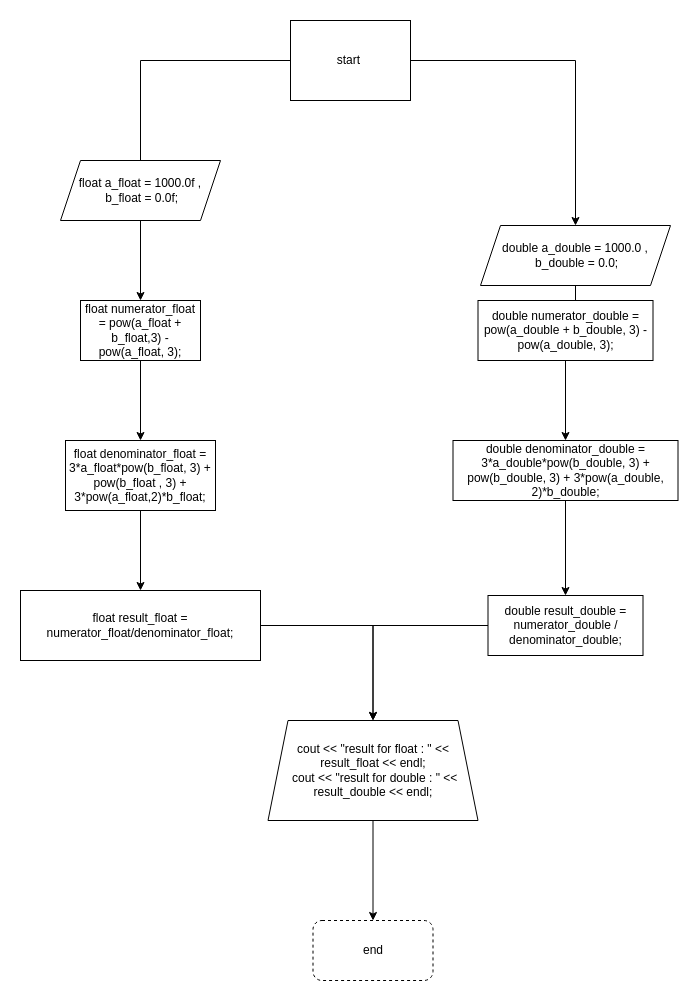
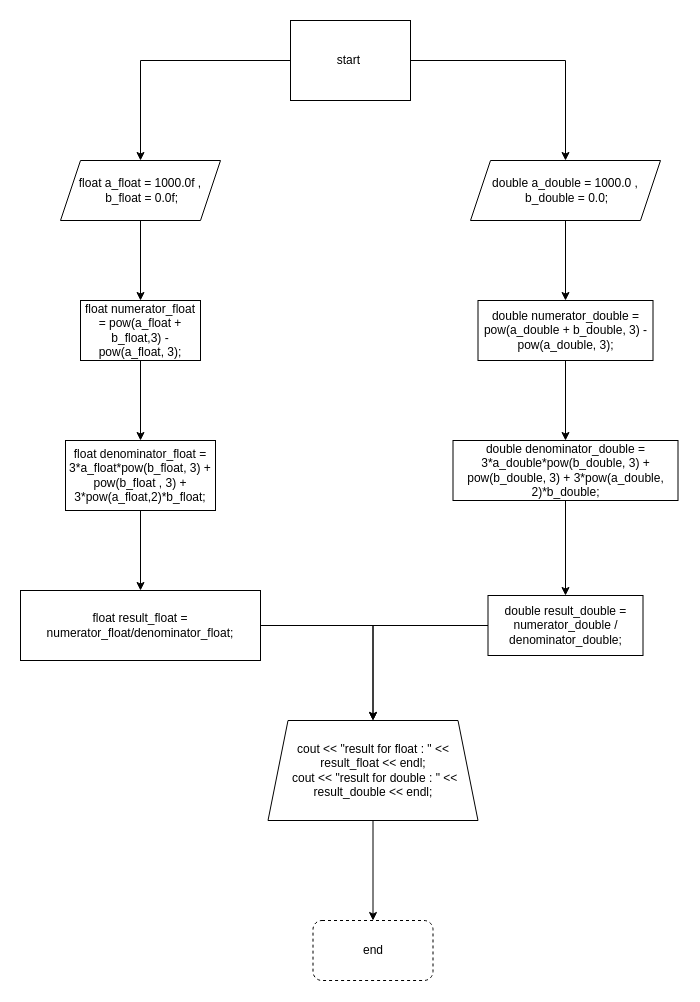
  <mxCell id="0" />
  <mxCell id="1" parent="0" />
- <mxCell id="2" value="" style="edgeStyle=orthogonalEdgeStyle;rounded=0;orthogonalLoop=1;jettySize=auto;html=1;endArrow=none;" edge="1" parent="1" source="4" target="6"><mxGeometry relative="1" as="geometry" /></mxCell>
+ <mxCell id="2" value="" style="edgeStyle=orthogonalEdgeStyle;rounded=0;orthogonalLoop=1;jettySize=auto;html=1;" edge="1" parent="1" source="4" target="6"><mxGeometry relative="1" as="geometry" /></mxCell>
  <mxCell id="3" style="edgeStyle=orthogonalEdgeStyle;rounded=0;orthogonalLoop=1;jettySize=auto;html=1;entryX=0.5;entryY=0;entryDx=0;entryDy=0;" edge="1" parent="1" source="4" target="8"><mxGeometry relative="1" as="geometry" /></mxCell>
  <mxCell id="4" value="start&amp;nbsp;" style="whiteSpace=wrap;html=1;rounded=0;" vertex="1" parent="1"><mxGeometry x="290" y="20" width="120" height="80" as="geometry" /></mxCell>
  <mxCell id="5" value="" style="edgeStyle=orthogonalEdgeStyle;rounded=0;orthogonalLoop=1;jettySize=auto;html=1;" edge="1" parent="1" source="6" target="10"><mxGeometry relative="1" as="geometry" /></mxCell>
  <mxCell id="6" value="float a_float = 1000.0f ,&lt;div&gt;&amp;nbsp;b_float = 0.0f;&lt;/div&gt;" style="shape=parallelogram;perimeter=parallelogramPerimeter;whiteSpace=wrap;html=1;fixedSize=1;" vertex="1" parent="1"><mxGeometry x="60" y="160" width="160" height="60" as="geometry" /></mxCell>
  <mxCell id="7" value="" style="edgeStyle=orthogonalEdgeStyle;rounded=0;orthogonalLoop=1;jettySize=auto;html=1;" edge="1" parent="1" source="8" target="16"><mxGeometry relative="1" as="geometry" /></mxCell>
- <mxCell id="8" value="double a_double = 1000.0 ,&lt;div&gt;&amp;nbsp;b_double = 0.0;&lt;/div&gt;" style="shape=parallelogram;perimeter=parallelogramPerimeter;whiteSpace=wrap;html=1;fixedSize=1;" vertex="1" parent="1"><mxGeometry x="480" y="225" width="190" height="60" as="geometry" /></mxCell>
+ <mxCell id="8" value="double a_double = 1000.0 ,&lt;div&gt;&amp;nbsp;b_double = 0.0;&lt;/div&gt;" style="shape=parallelogram;perimeter=parallelogramPerimeter;whiteSpace=wrap;html=1;fixedSize=1;" vertex="1" parent="1"><mxGeometry x="470" y="160" width="190" height="60" as="geometry" /></mxCell>
  <mxCell id="9" value="" style="edgeStyle=orthogonalEdgeStyle;rounded=0;orthogonalLoop=1;jettySize=auto;html=1;" edge="1" parent="1" source="10" target="12"><mxGeometry relative="1" as="geometry" /></mxCell>
  <mxCell id="10" value="float numerator_float = pow(a_float + b_float,3) - pow(a_float, 3);" style="whiteSpace=wrap;html=1;" vertex="1" parent="1"><mxGeometry x="80" y="300" width="120" height="60" as="geometry" /></mxCell>
  <mxCell id="11" value="" style="edgeStyle=orthogonalEdgeStyle;rounded=0;orthogonalLoop=1;jettySize=auto;html=1;" edge="1" parent="1" source="12" target="14"><mxGeometry relative="1" as="geometry" /></mxCell>
  <mxCell id="12" value="float denominator_float = 3*a_float*pow(b_float, 3) + pow(b_float , 3) + 3*pow(a_float,2)*b_float;" style="whiteSpace=wrap;html=1;" vertex="1" parent="1"><mxGeometry x="65" y="440" width="150" height="70" as="geometry" /></mxCell>
  <mxCell id="13" style="edgeStyle=orthogonalEdgeStyle;rounded=0;orthogonalLoop=1;jettySize=auto;html=1;entryX=0.5;entryY=0;entryDx=0;entryDy=0;" edge="1" parent="1" source="14" target="22"><mxGeometry relative="1" as="geometry" /></mxCell>
  <mxCell id="14" value="float result_float = numerator_float/denominator_float;" style="whiteSpace=wrap;html=1;" vertex="1" parent="1"><mxGeometry x="20" y="590" width="240" height="70" as="geometry" /></mxCell>
  <mxCell id="15" value="" style="edgeStyle=orthogonalEdgeStyle;rounded=0;orthogonalLoop=1;jettySize=auto;html=1;" edge="1" parent="1" source="16" target="18"><mxGeometry relative="1" as="geometry" /></mxCell>
  <mxCell id="16" value="double numerator_double = pow(a_double + b_double, 3) - pow(a_double, 3);" style="whiteSpace=wrap;html=1;" vertex="1" parent="1"><mxGeometry x="477.5" y="300" width="175" height="60" as="geometry" /></mxCell>
  <mxCell id="17" value="" style="edgeStyle=orthogonalEdgeStyle;rounded=0;orthogonalLoop=1;jettySize=auto;html=1;" edge="1" parent="1" source="18" target="20"><mxGeometry relative="1" as="geometry" /></mxCell>
  <mxCell id="18" value="double denominator_double = 3*a_double*pow(b_double, 3) + pow(b_double, 3) + 3*pow(a_double, 2)*b_double;" style="whiteSpace=wrap;html=1;" vertex="1" parent="1"><mxGeometry x="452.5" y="440" width="225" height="60" as="geometry" /></mxCell>
  <mxCell id="19" value="" style="edgeStyle=orthogonalEdgeStyle;rounded=0;orthogonalLoop=1;jettySize=auto;html=1;" edge="1" parent="1" source="20" target="22"><mxGeometry relative="1" as="geometry" /></mxCell>
  <mxCell id="20" value="double result_double = numerator_double / denominator_double;" style="whiteSpace=wrap;html=1;" vertex="1" parent="1"><mxGeometry x="487.5" y="595" width="155" height="60" as="geometry" /></mxCell>
  <mxCell id="21" value="" style="edgeStyle=orthogonalEdgeStyle;rounded=0;orthogonalLoop=1;jettySize=auto;html=1;" edge="1" parent="1" source="22" target="23"><mxGeometry relative="1" as="geometry" /></mxCell>
  <mxCell id="22" value="cout &amp;lt;&amp;lt; &quot;result for float : &quot; &amp;lt;&amp;lt; result_float &amp;lt;&amp;lt; endl;&lt;div&gt;&amp;nbsp;cout &amp;lt;&amp;lt; &quot;result for double : &quot; &amp;lt;&amp;lt; result_double &amp;lt;&amp;lt; endl;&lt;/div&gt;" style="shape=trapezoid;perimeter=trapezoidPerimeter;whiteSpace=wrap;html=1;fixedSize=1;" vertex="1" parent="1"><mxGeometry x="267.5" y="720" width="210" height="100" as="geometry" /></mxCell>
  <mxCell id="23" value="end" style="rounded=1;whiteSpace=wrap;html=1;dashed=1;" vertex="1" parent="1"><mxGeometry x="312.5" y="920" width="120" height="60" as="geometry" /></mxCell>
